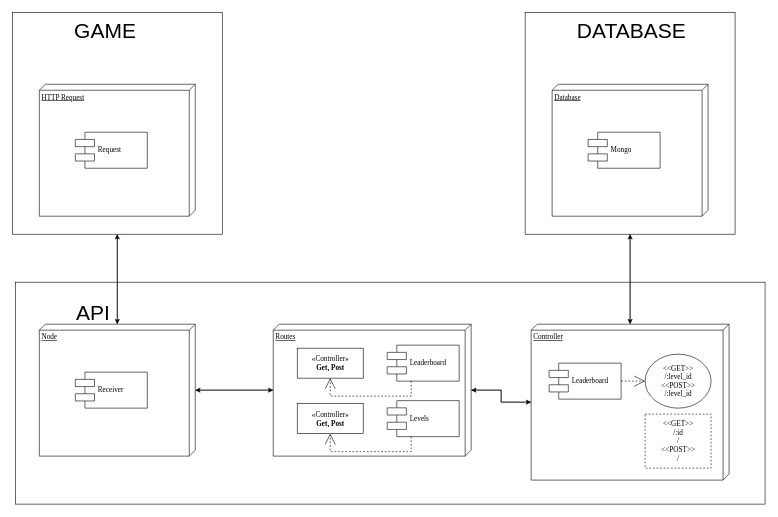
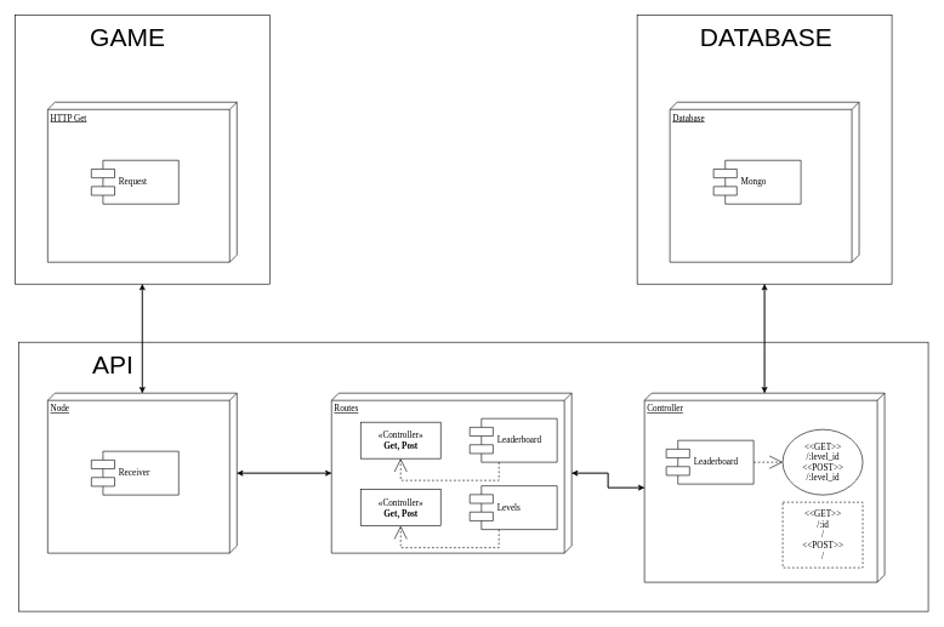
  <mxCell id="0" />
  <mxCell id="1" parent="0" />
  <mxCell id="2" style="edgeStyle=orthogonalEdgeStyle;rounded=0;orthogonalLoop=1;jettySize=auto;html=1;fontSize=35;" edge="1" parent="1" source="3" target="10"><mxGeometry relative="1" as="geometry" /></mxCell>
  <mxCell id="3" value="" style="rounded=0;whiteSpace=wrap;html=1;fillColor=none;" vertex="1" parent="1"><mxGeometry x="875" y="20" width="350" height="370" as="geometry" /></mxCell>
  <mxCell id="4" value="" style="rounded=0;whiteSpace=wrap;html=1;fillColor=none;" vertex="1" parent="1"><mxGeometry y="470" width="1250" height="370" as="geometry" x="25" /></mxCell>
  <mxCell id="5" style="edgeStyle=orthogonalEdgeStyle;rounded=0;orthogonalLoop=1;jettySize=auto;html=1;fontSize=35;" edge="1" parent="1" source="7" target="10"><mxGeometry relative="1" as="geometry" /></mxCell>
  <mxCell id="6" style="edgeStyle=orthogonalEdgeStyle;rounded=0;orthogonalLoop=1;jettySize=auto;html=1;fontSize=35;" edge="1" parent="1" source="7" target="12"><mxGeometry relative="1" as="geometry" /></mxCell>
  <mxCell id="7" value="Routes" style="verticalAlign=top;align=left;spacingTop=8;spacingLeft=2;spacingRight=12;shape=cube;size=10;direction=south;fontStyle=4;html=1;rounded=0;shadow=0;comic=0;labelBackgroundColor=none;strokeWidth=1;fontFamily=Verdana;fontSize=12" parent="1" vertex="1"><mxGeometry x="455" y="540" width="330" height="220" as="geometry" /></mxCell>
  <mxCell id="8" style="edgeStyle=orthogonalEdgeStyle;rounded=0;orthogonalLoop=1;jettySize=auto;html=1;fontSize=35;" edge="1" parent="1" source="10" target="7"><mxGeometry relative="1" as="geometry" /></mxCell>
  <mxCell id="9" style="edgeStyle=orthogonalEdgeStyle;rounded=0;orthogonalLoop=1;jettySize=auto;html=1;fontSize=35;" edge="1" parent="1" source="10" target="3"><mxGeometry relative="1" as="geometry" /></mxCell>
  <mxCell id="10" value="Controller" style="verticalAlign=top;align=left;spacingTop=8;spacingLeft=2;spacingRight=12;shape=cube;size=10;direction=south;fontStyle=4;html=1;rounded=0;shadow=0;comic=0;labelBackgroundColor=none;strokeWidth=1;fontFamily=Verdana;fontSize=12" parent="1" vertex="1"><mxGeometry x="885" y="540" width="330" height="260" as="geometry" /></mxCell>
  <mxCell id="11" style="edgeStyle=orthogonalEdgeStyle;rounded=0;orthogonalLoop=1;jettySize=auto;html=1;fontSize=35;" edge="1" parent="1" source="12" target="25"><mxGeometry relative="1" as="geometry" /></mxCell>
  <mxCell id="12" value="Node" style="verticalAlign=top;align=left;spacingTop=8;spacingLeft=2;spacingRight=12;shape=cube;size=10;direction=south;fontStyle=4;html=1;rounded=0;shadow=0;comic=0;labelBackgroundColor=none;strokeWidth=1;fontFamily=Verdana;fontSize=12" parent="1" vertex="1"><mxGeometry x="65" y="540" width="260" height="220" as="geometry" /></mxCell>
  <mxCell id="13" value="«Controller»&lt;br&gt;&lt;b&gt;Get, Post&lt;/b&gt;" style="html=1;rounded=0;shadow=0;comic=0;labelBackgroundColor=none;strokeWidth=1;fontFamily=Verdana;fontSize=12;align=center;" parent="1" vertex="1"><mxGeometry x="495" y="580" width="110" height="50" as="geometry" /></mxCell>
  <mxCell id="14" value="Leaderboard" style="shape=component;align=left;spacingLeft=36;rounded=0;shadow=0;comic=0;labelBackgroundColor=none;strokeWidth=1;fontFamily=Verdana;fontSize=12;html=1;" parent="1" vertex="1"><mxGeometry x="645" y="575" width="120" height="60" as="geometry" /></mxCell>
  <mxCell id="15" value="Leaderboard" style="shape=component;align=left;spacingLeft=36;rounded=0;shadow=0;comic=0;labelBackgroundColor=none;strokeWidth=1;fontFamily=Verdana;fontSize=12;html=1;" parent="1" vertex="1"><mxGeometry x="915" y="605" width="120" height="60" as="geometry" /></mxCell>
  <mxCell id="16" value="&amp;lt;&amp;lt;GET&amp;gt;&amp;gt;&lt;br&gt;/:level_id&lt;br&gt;&amp;lt;&amp;lt;POST&amp;gt;&amp;gt;&lt;br&gt;/:level_id" style="ellipse;html=1;shadow=0;comic=0;labelBackgroundColor=none;strokeWidth=1;fontFamily=Verdana;fontSize=12;align=center;" parent="1" vertex="1"><mxGeometry x="1075" y="590" width="110" height="90" as="geometry" /></mxCell>
  <mxCell id="17" value="Receiver" style="shape=component;align=left;spacingLeft=36;rounded=0;shadow=0;comic=0;labelBackgroundColor=none;strokeWidth=1;fontFamily=Verdana;fontSize=12;html=1;" parent="1" vertex="1"><mxGeometry x="125" y="620" width="120" height="60" as="geometry" /></mxCell>
  <mxCell id="18" style="edgeStyle=orthogonalEdgeStyle;rounded=0;html=1;labelBackgroundColor=none;startArrow=none;startFill=0;startSize=8;endArrow=open;endFill=0;endSize=16;fontFamily=Verdana;fontSize=12;dashed=1;" parent="1" source="14" target="13" edge="1"><mxGeometry relative="1" as="geometry"><Array as="points"><mxPoint x="685" y="660" /><mxPoint x="550" y="660" /></Array></mxGeometry></mxCell>
  <mxCell id="19" style="edgeStyle=orthogonalEdgeStyle;rounded=0;html=1;dashed=1;labelBackgroundColor=none;startArrow=none;startFill=0;startSize=8;endArrow=open;endFill=0;endSize=16;fontFamily=Verdana;fontSize=12;" parent="1" source="15" target="16" edge="1"><mxGeometry relative="1" as="geometry" /></mxCell>
  <mxCell id="20" value="" style="endArrow=classic;html=1;" edge="1" parent="1" source="12" target="7"><mxGeometry width="50" height="50" relative="1" as="geometry"><mxPoint x="545" y="780" as="sourcePoint" /><mxPoint x="595" y="730" as="targetPoint" /></mxGeometry></mxCell>
- <mxCell id="21" value="HTTP Request" style="verticalAlign=top;align=left;spacingTop=8;spacingLeft=2;spacingRight=12;shape=cube;size=10;direction=south;fontStyle=4;html=1;rounded=0;shadow=0;comic=0;labelBackgroundColor=none;strokeWidth=1;fontFamily=Verdana;fontSize=12" vertex="1" parent="1"><mxGeometry x="65" y="140" width="260" height="220" as="geometry" /></mxCell>
+ <mxCell id="21" value="HTTP Get" style="verticalAlign=top;align=left;spacingTop=8;spacingLeft=2;spacingRight=12;shape=cube;size=10;direction=south;fontStyle=4;html=1;rounded=0;shadow=0;comic=0;labelBackgroundColor=none;strokeWidth=1;fontFamily=Verdana;fontSize=12" vertex="1" parent="1"><mxGeometry x="65" y="140" width="260" height="220" as="geometry" /></mxCell>
  <mxCell id="22" value="Request" style="shape=component;align=left;spacingLeft=36;rounded=0;shadow=0;comic=0;labelBackgroundColor=none;strokeWidth=1;fontFamily=Verdana;fontSize=12;html=1;" vertex="1" parent="1"><mxGeometry x="125" y="220" width="120" height="60" as="geometry" /></mxCell>
- <mxCell id="23" value="API" style="text;html=1;strokeColor=none;fillColor=none;align=center;verticalAlign=middle;whiteSpace=wrap;rounded=0;fontSize=35;" vertex="1" parent="1"><mxGeometry x="135" y="510" width="40" height="20" as="geometry" /></mxCell>
+ <mxCell id="23" value="API" style="text;html=1;strokeColor=none;fillColor=none;align=center;verticalAlign=middle;whiteSpace=wrap;rounded=0;fontSize=35;" vertex="1" parent="1"><mxGeometry x="135" y="490" width="40" height="20" as="geometry" /></mxCell>
  <mxCell id="24" value="GAME" style="text;html=1;strokeColor=none;fillColor=none;align=center;verticalAlign=middle;whiteSpace=wrap;rounded=0;fontSize=35;" vertex="1" parent="1"><mxGeometry x="155" y="40" width="40" height="20" as="geometry" /></mxCell>
  <mxCell id="25" value="" style="rounded=0;whiteSpace=wrap;html=1;fillColor=none;" vertex="1" parent="1"><mxGeometry x="20" y="20" width="350" height="370" as="geometry" /></mxCell>
  <mxCell id="26" value="" style="endArrow=classic;html=1;fontSize=35;" edge="1" parent="1" source="25" target="12"><mxGeometry width="50" height="50" relative="1" as="geometry"><mxPoint x="515" y="410" as="sourcePoint" /><mxPoint x="565" y="360" as="targetPoint" /></mxGeometry></mxCell>
  <mxCell id="27" value="Levels" style="shape=component;align=left;spacingLeft=36;rounded=0;shadow=0;comic=0;labelBackgroundColor=none;strokeWidth=1;fontFamily=Verdana;fontSize=12;html=1;" vertex="1" parent="1"><mxGeometry x="645" y="667.5" width="120" height="60" as="geometry" /></mxCell>
  <mxCell id="28" style="edgeStyle=orthogonalEdgeStyle;rounded=0;html=1;labelBackgroundColor=none;startArrow=none;startFill=0;startSize=8;endArrow=open;endFill=0;endSize=16;fontFamily=Verdana;fontSize=12;dashed=1;" edge="1" parent="1" source="27"><mxGeometry relative="1" as="geometry"><Array as="points"><mxPoint x="685" y="752.5" /><mxPoint x="550" y="752.5" /></Array><mxPoint x="550" y="722.5" as="targetPoint" /></mxGeometry></mxCell>
  <mxCell id="29" value="«Controller»&lt;br&gt;&lt;b&gt;Get, Post&lt;/b&gt;" style="html=1;rounded=0;shadow=0;comic=0;labelBackgroundColor=none;strokeWidth=1;fontFamily=Verdana;fontSize=12;align=center;" vertex="1" parent="1"><mxGeometry x="495" y="672.5" width="110" height="50" as="geometry" /></mxCell>
  <mxCell id="30" value="&amp;lt;&amp;lt;GET&amp;gt;&amp;gt;&lt;br&gt;/:id&lt;br&gt;/&lt;br&gt;&amp;lt;&amp;lt;POST&amp;gt;&amp;gt;&lt;br&gt;/" style="html=1;rounded=0;shadow=0;comic=0;labelBackgroundColor=none;strokeWidth=1;fontFamily=Verdana;fontSize=12;align=center;dashed=1;" vertex="1" parent="1"><mxGeometry x="1075" y="690" width="110" height="90" as="geometry" /></mxCell>
  <mxCell id="31" value="Database" style="verticalAlign=top;align=left;spacingTop=8;spacingLeft=2;spacingRight=12;shape=cube;size=10;direction=south;fontStyle=4;html=1;rounded=0;shadow=0;comic=0;labelBackgroundColor=none;strokeWidth=1;fontFamily=Verdana;fontSize=12" vertex="1" parent="1"><mxGeometry x="920" y="140" width="260" height="220" as="geometry" /></mxCell>
  <mxCell id="32" value="Mongo" style="shape=component;align=left;spacingLeft=36;rounded=0;shadow=0;comic=0;labelBackgroundColor=none;strokeWidth=1;fontFamily=Verdana;fontSize=12;html=1;" vertex="1" parent="1"><mxGeometry x="980" y="220" width="120" height="60" as="geometry" /></mxCell>
  <mxCell id="33" value="DATABASE" style="text;html=1;strokeColor=none;fillColor=none;align=center;verticalAlign=middle;whiteSpace=wrap;rounded=0;fontSize=35;" vertex="1" parent="1"><mxGeometry x="1050" y="40" width="5" height="20" as="geometry" /></mxCell>
